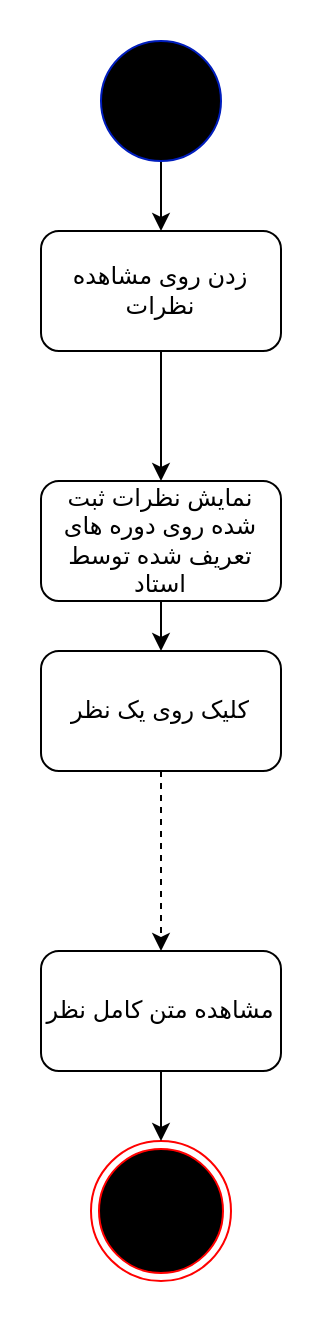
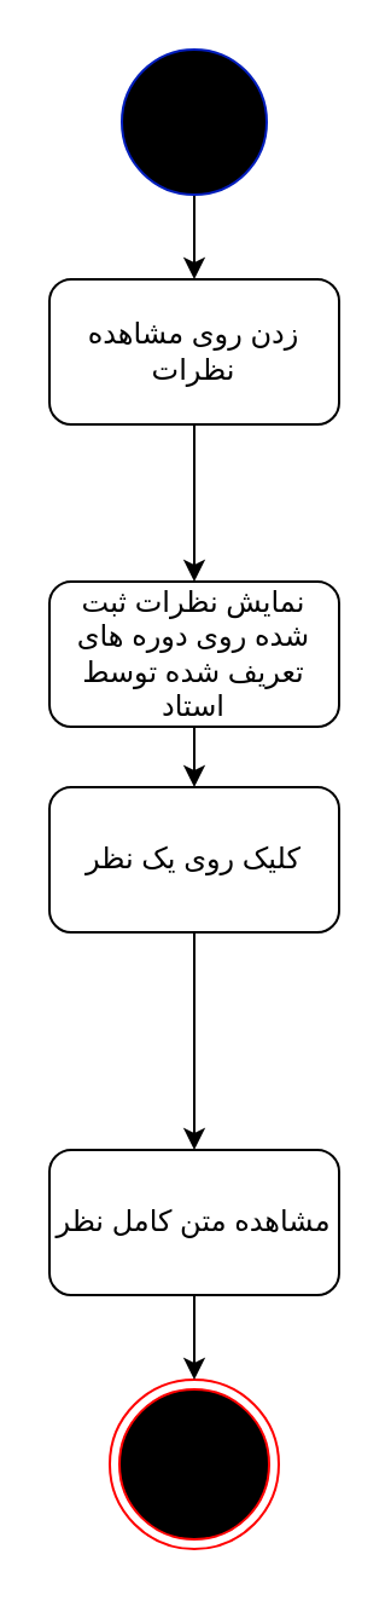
  <mxCell id="0" />
  <mxCell id="1" parent="0" />
  <mxCell id="2" value="" style="edgeStyle=orthogonalEdgeStyle;rounded=0;orthogonalLoop=1;jettySize=auto;html=1;" parent="1" source="3" target="6" edge="1"><mxGeometry relative="1" as="geometry"><mxPoint x="80" y="160" as="targetPoint" /></mxGeometry></mxCell>
  <mxCell id="3" value="" style="verticalLabelPosition=bottom;verticalAlign=top;html=1;shape=mxgraph.flowchart.on-page_reference;fillColor=#000000;fontColor=#ffffff;strokeColor=#001DBC;" parent="1" vertex="1"><mxGeometry x="50" y="20" width="60" height="60" as="geometry" /></mxCell>
  <mxCell id="4" value="" style="ellipse;html=1;shape=endState;fillColor=#000000;strokeColor=#ff0000;strokeWidth=1;fontSize=20;" parent="1" vertex="1"><mxGeometry x="45" y="570" width="70" height="70" as="geometry" /></mxCell>
  <mxCell id="5" value="" style="edgeStyle=orthogonalEdgeStyle;rounded=0;orthogonalLoop=1;jettySize=auto;html=1;" parent="1" source="6" target="8" edge="1"><mxGeometry relative="1" as="geometry" /></mxCell>
  <mxCell id="6" value="زدن روی مشاهده نظرات" style="rounded=1;whiteSpace=wrap;html=1;" parent="1" vertex="1"><mxGeometry x="20" y="115" width="120" height="60" as="geometry" /></mxCell>
  <mxCell id="7" value="" style="edgeStyle=orthogonalEdgeStyle;rounded=0;orthogonalLoop=1;jettySize=auto;html=1;" parent="1" source="8" target="11" edge="1"><mxGeometry relative="1" as="geometry"><mxPoint x="80" y="380" as="targetPoint" /></mxGeometry></mxCell>
  <mxCell id="8" value="نمایش نظرات ثبت شده روی دوره های تعریف شده توسط استاد" style="whiteSpace=wrap;html=1;rounded=1;" parent="1" vertex="1"><mxGeometry x="20" y="240" width="120" height="60" as="geometry" /></mxCell>
  <mxCell id="9" style="edgeStyle=none;curved=1;rounded=0;orthogonalLoop=1;jettySize=auto;html=1;exitX=1;exitY=0;exitDx=0;exitDy=0;fontSize=12;startSize=8;endSize=8;" parent="1" source="4" target="4" edge="1"><mxGeometry relative="1" as="geometry" /></mxCell>
- <mxCell id="10" value="" style="edgeStyle=orthogonalEdgeStyle;rounded=0;orthogonalLoop=1;jettySize=auto;html=1;dashed=1;" parent="1" source="11" target="13" edge="1"><mxGeometry relative="1" as="geometry" /></mxCell>
+ <mxCell id="10" value="" style="edgeStyle=orthogonalEdgeStyle;rounded=0;orthogonalLoop=1;jettySize=auto;html=1;" parent="1" source="11" target="13" edge="1"><mxGeometry relative="1" as="geometry" /></mxCell>
  <mxCell id="11" value="کلیک روی یک نظر" style="rounded=1;whiteSpace=wrap;html=1;" parent="1" vertex="1"><mxGeometry x="20" y="325" width="120" height="60" as="geometry" /></mxCell>
  <mxCell id="12" style="edgeStyle=orthogonalEdgeStyle;rounded=0;orthogonalLoop=1;jettySize=auto;html=1;exitX=0.5;exitY=1;exitDx=0;exitDy=0;entryX=0.5;entryY=0;entryDx=0;entryDy=0;" parent="1" source="13" target="4" edge="1"><mxGeometry relative="1" as="geometry" /></mxCell>
  <mxCell id="13" value="مشاهده متن کامل نظر" style="whiteSpace=wrap;html=1;rounded=1;" parent="1" vertex="1"><mxGeometry x="20" y="475" width="120" height="60" as="geometry" /></mxCell>
